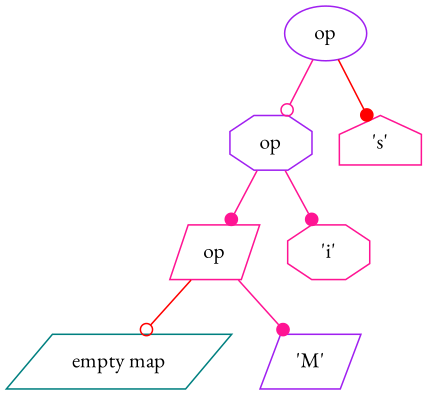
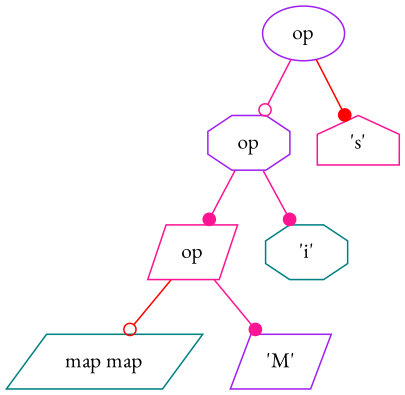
  digraph {
    fontname="EB Garamond"
    node [color=purple fontname="EB Garamond" shape=parallelogram]
    edge [arrowhead=dot color=deeppink fontname="EB Garamond"]
    n1 [color=deeppink label=op]
-   "empty map" [color=teal]
+   "empty map" [color=teal label="map map"]
    "'M'"
    n4 [label=op shape=octagon]
-   "'i'" [color=deeppink shape=octagon]
+   "'i'" [color=teal shape=octagon]
    n6 [label=op shape=ellipse]
    "'s'" [color=deeppink shape=house]
    n1 -> "empty map" [arrowhead=odot color=red]
    n1 -> "'M'"
    n4 -> n1
    n4 -> "'i'"
    n6 -> n4 [arrowhead=odot]
    n6 -> "'s'" [color=red]
  }
